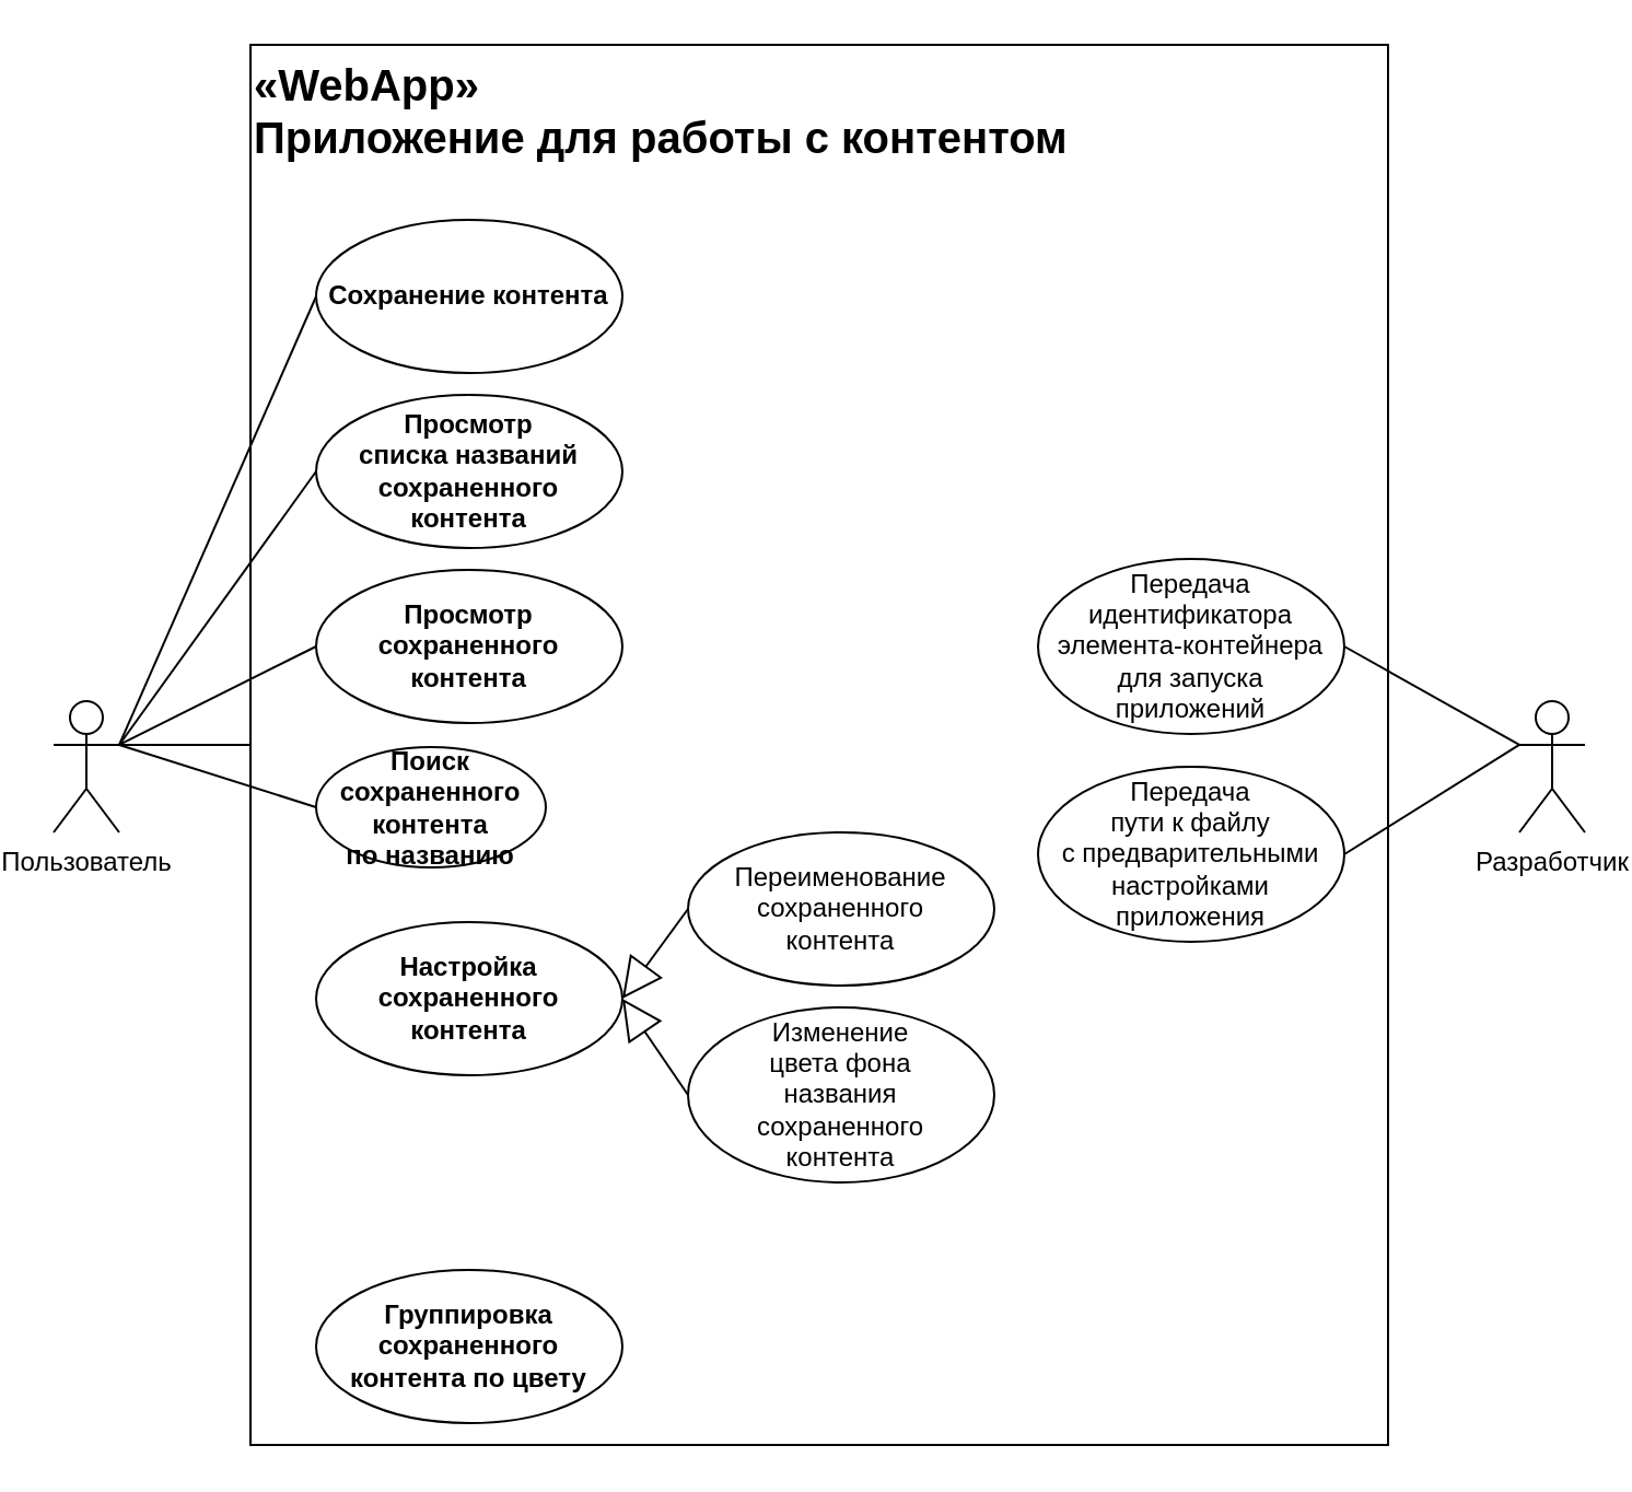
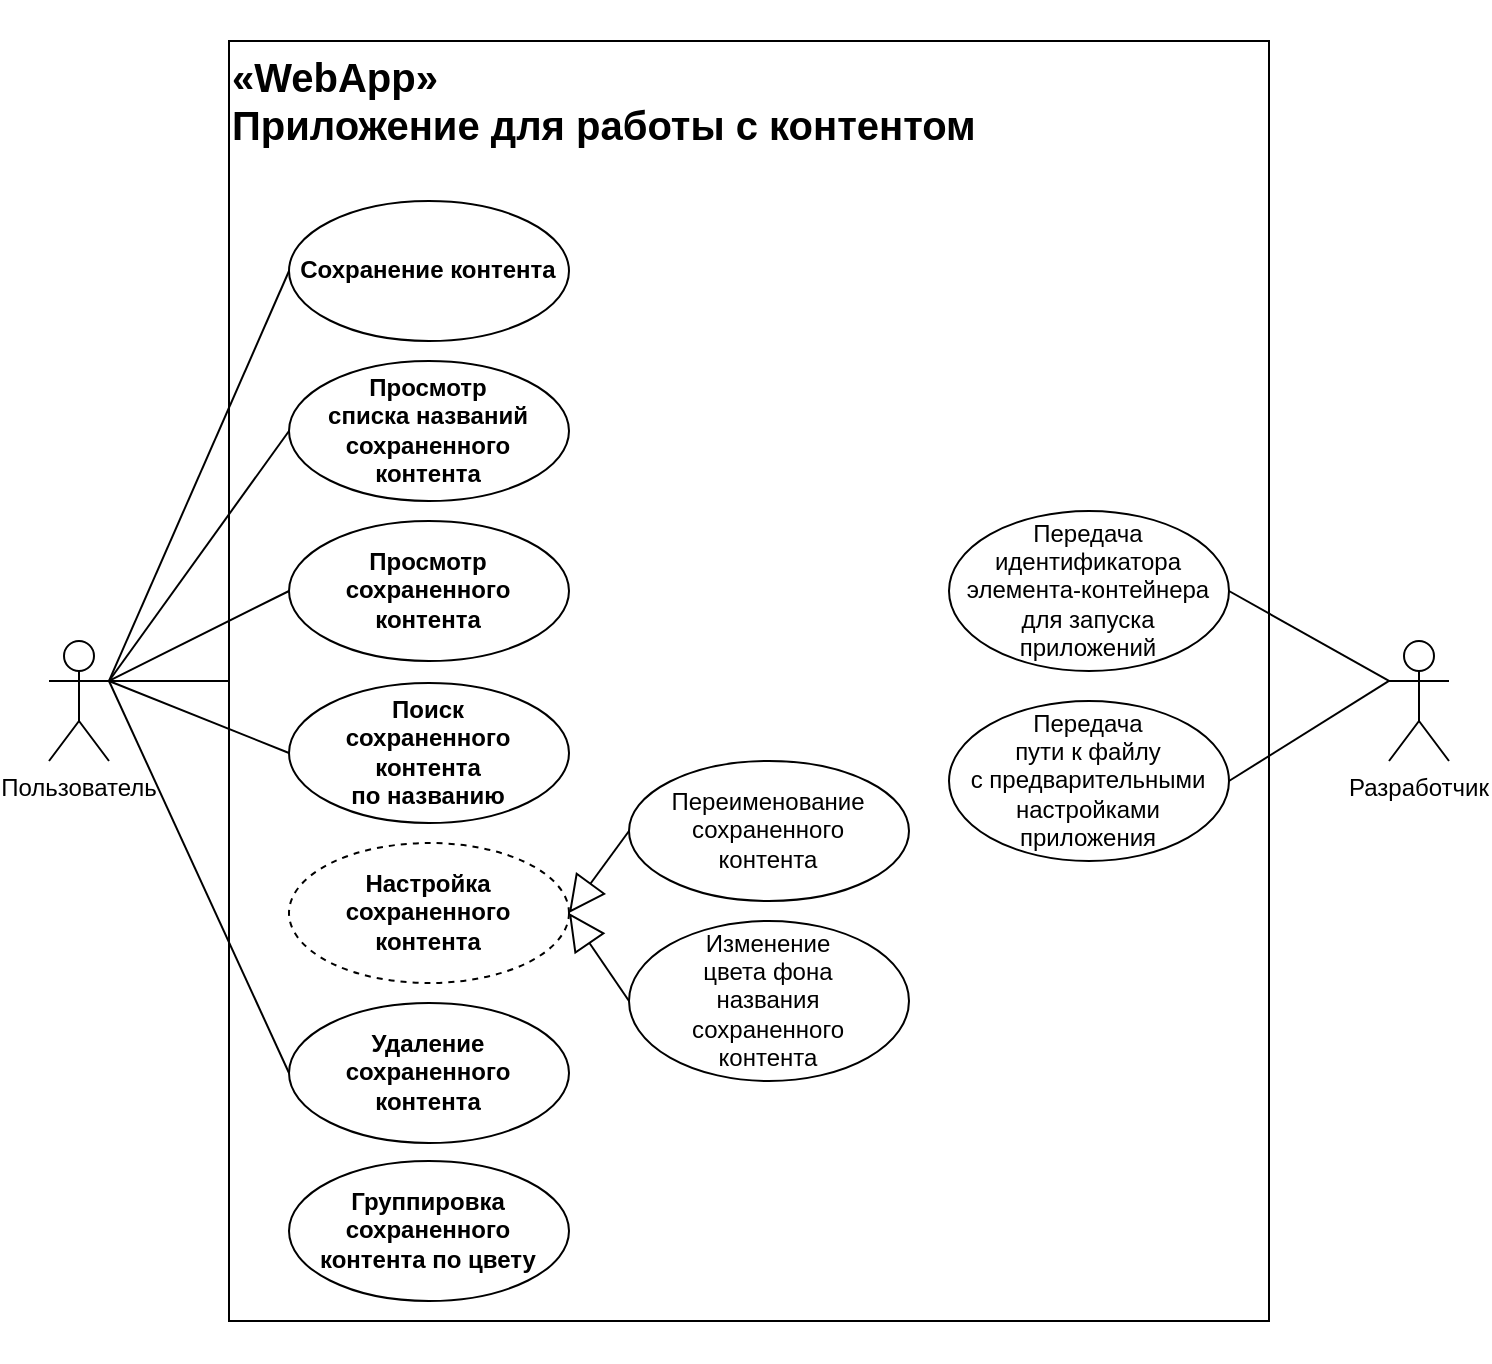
  <mxCell id="0" />
  <mxCell id="1" parent="0" />
  <mxCell id="2" value="&lt;div style=&quot;font-size: 20px;&quot;&gt;&lt;font style=&quot;font-size: 20px;&quot;&gt;«WebApp»&lt;/font&gt;&lt;/div&gt;&lt;div style=&quot;font-size: 20px;&quot;&gt;&lt;font style=&quot;font-size: 20px;&quot;&gt;Приложение для работы с контентом&lt;font style=&quot;font-size: 20px;&quot;&gt;&lt;br&gt;&lt;/font&gt;&lt;/font&gt;&lt;/div&gt;" style="html=1;whiteSpace=wrap;align=left;verticalAlign=top;fontStyle=1" parent="1" vertex="1"><mxGeometry x="110" y="20" width="520" height="640" as="geometry" /></mxCell>
  <mxCell id="3" value="Пользователь" style="shape=umlActor;verticalLabelPosition=bottom;verticalAlign=top;html=1;outlineConnect=0;" parent="1" vertex="1"><mxGeometry x="20" y="320" width="30" height="60" as="geometry" /></mxCell>
  <mxCell id="4" value="Разработчик" style="shape=umlActor;verticalLabelPosition=bottom;verticalAlign=top;html=1;outlineConnect=0;" parent="1" vertex="1"><mxGeometry x="690" y="320" width="30" height="60" as="geometry" /></mxCell>
  <mxCell id="5" value="" style="endArrow=none;html=1;rounded=0;entryX=0;entryY=0.5;entryDx=0;entryDy=0;exitX=1;exitY=0.333;exitDx=0;exitDy=0;exitPerimeter=0;" parent="1" source="3" target="9" edge="1"><mxGeometry width="50" height="50" relative="1" as="geometry"><mxPoint x="-60" y="210" as="sourcePoint" /><mxPoint x="70" y="80" as="targetPoint" /></mxGeometry></mxCell>
  <mxCell id="6" value="" style="endArrow=none;html=1;rounded=0;entryX=0;entryY=0.5;entryDx=0;entryDy=0;exitX=1;exitY=0.333;exitDx=0;exitDy=0;exitPerimeter=0;" parent="1" source="3" target="10" edge="1"><mxGeometry width="50" height="50" relative="1" as="geometry"><mxPoint x="0" y="260" as="sourcePoint" /><mxPoint x="130" y="200" as="targetPoint" /></mxGeometry></mxCell>
  <mxCell id="7" value="" style="endArrow=none;html=1;rounded=0;entryX=0;entryY=0.5;entryDx=0;entryDy=0;exitX=1;exitY=0.333;exitDx=0;exitDy=0;exitPerimeter=0;" parent="1" source="3" target="11" edge="1"><mxGeometry width="50" height="50" relative="1" as="geometry"><mxPoint x="0" y="260" as="sourcePoint" /><mxPoint x="130" y="280" as="targetPoint" /></mxGeometry></mxCell>
  <mxCell id="8" value="" style="endArrow=none;html=1;rounded=0;exitX=1;exitY=0.333;exitDx=0;exitDy=0;exitPerimeter=0;" parent="1" source="3" target="2" edge="1"><mxGeometry width="50" height="50" relative="1" as="geometry"><mxPoint x="0" y="260" as="sourcePoint" /><mxPoint x="130" y="360" as="targetPoint" /></mxGeometry></mxCell>
  <mxCell id="9" value="&lt;b&gt;Сохранение контента&lt;br&gt;&lt;/b&gt;" style="ellipse;whiteSpace=wrap;html=1;" parent="1" vertex="1"><mxGeometry x="140" y="100" width="140" height="70" as="geometry" /></mxCell>
  <mxCell id="10" value="&lt;div&gt;&lt;b&gt;Просмотр&lt;/b&gt;&lt;/div&gt;&lt;div&gt;&lt;b&gt;сохраненного&lt;/b&gt;&lt;/div&gt;&lt;div&gt;&lt;b&gt;контента&lt;/b&gt;&lt;/div&gt;" style="ellipse;whiteSpace=wrap;html=1;" parent="1" vertex="1"><mxGeometry x="140" y="260" width="140" height="70" as="geometry" /></mxCell>
- <mxCell id="11" value="&lt;div&gt;&lt;b&gt;Поиск&lt;/b&gt;&lt;/div&gt;&lt;div&gt;&lt;b&gt;сохраненного&lt;/b&gt;&lt;/div&gt;&lt;div&gt;&lt;b&gt;контента&lt;/b&gt;&lt;/div&gt;&lt;div&gt;&lt;b&gt;по названию&lt;/b&gt;&lt;/div&gt;" style="ellipse;whiteSpace=wrap;html=1;" parent="1" vertex="1"><mxGeometry x="140" y="341" width="105" height="55" as="geometry" /></mxCell>
- <mxCell id="12" value="&lt;div&gt;Настройка&lt;/div&gt;&lt;div&gt;сохраненного&lt;/div&gt;&lt;div&gt;контента&lt;/div&gt;" style="ellipse;whiteSpace=wrap;html=1;fontStyle=1" parent="1" vertex="1"><mxGeometry x="140" y="421" width="140" height="70" as="geometry" /></mxCell>
+ <mxCell id="11" value="&lt;div&gt;&lt;b&gt;Поиск&lt;/b&gt;&lt;/div&gt;&lt;div&gt;&lt;b&gt;сохраненного&lt;/b&gt;&lt;/div&gt;&lt;div&gt;&lt;b&gt;контента&lt;/b&gt;&lt;/div&gt;&lt;div&gt;&lt;b&gt;по названию&lt;/b&gt;&lt;/div&gt;" style="ellipse;whiteSpace=wrap;html=1;" parent="1" vertex="1"><mxGeometry x="140" y="341" width="140" height="70" as="geometry" /></mxCell>
+ <mxCell id="12" value="&lt;div&gt;Настройка&lt;/div&gt;&lt;div&gt;сохраненного&lt;/div&gt;&lt;div&gt;контента&lt;/div&gt;" style="ellipse;whiteSpace=wrap;html=1;fontStyle=1;dashed=1;" parent="1" vertex="1"><mxGeometry x="140" y="421" width="140" height="70" as="geometry" /></mxCell>
  <mxCell id="13" value="&lt;div&gt;Передача&lt;/div&gt;&lt;div&gt;идентификатора&lt;/div&gt;&lt;div&gt;элемента-&lt;span style=&quot;background-color: initial;&quot;&gt;контейнера&lt;/span&gt;&lt;/div&gt;&lt;div&gt;&lt;span style=&quot;background-color: initial;&quot;&gt;для запуска&lt;/span&gt;&lt;/div&gt;&lt;div&gt;&lt;span style=&quot;background-color: initial;&quot;&gt;приложений&lt;/span&gt;&lt;/div&gt;" style="ellipse;whiteSpace=wrap;html=1;" parent="1" vertex="1"><mxGeometry x="470" y="255" width="140" height="80" as="geometry" /></mxCell>
  <mxCell id="14" value="" style="endArrow=none;html=1;rounded=0;entryX=0;entryY=0.333;entryDx=0;entryDy=0;exitX=1;exitY=0.5;exitDx=0;exitDy=0;entryPerimeter=0;" parent="1" source="13" target="4" edge="1"><mxGeometry width="50" height="50" relative="1" as="geometry"><mxPoint x="665" y="205" as="sourcePoint" /><mxPoint x="805" y="150" as="targetPoint" /></mxGeometry></mxCell>
  <mxCell id="15" value="&lt;div&gt;Передача&lt;/div&gt;&lt;div&gt;пути к файлу&lt;/div&gt;&lt;div&gt;с предварительными&lt;/div&gt;&lt;div&gt;настройками&lt;/div&gt;&lt;div&gt;приложения&lt;/div&gt;" style="ellipse;whiteSpace=wrap;html=1;" parent="1" vertex="1"><mxGeometry x="470" y="350" width="140" height="80" as="geometry" /></mxCell>
  <mxCell id="16" value="" style="endArrow=none;html=1;rounded=0;entryX=0;entryY=0.333;entryDx=0;entryDy=0;entryPerimeter=0;exitX=1;exitY=0.5;exitDx=0;exitDy=0;" parent="1" source="15" target="4" edge="1"><mxGeometry width="50" height="50" relative="1" as="geometry"><mxPoint x="650" y="410" as="sourcePoint" /><mxPoint x="700" y="360" as="targetPoint" /></mxGeometry></mxCell>
+ <mxCell id="17" value="&lt;div&gt;&lt;b&gt;Удаление&lt;/b&gt;&lt;/div&gt;&lt;div&gt;&lt;b&gt;сохраненного&lt;/b&gt;&lt;/div&gt;&lt;div&gt;&lt;b&gt;контента&lt;br&gt;&lt;/b&gt;&lt;/div&gt;" style="ellipse;whiteSpace=wrap;html=1;" vertex="1" parent="1"><mxGeometry x="140" y="501" width="140" height="70" as="geometry" /></mxCell>
+ <mxCell id="18" value="" style="endArrow=none;html=1;rounded=0;entryX=0;entryY=0.5;entryDx=0;entryDy=0;exitX=1;exitY=0.333;exitDx=0;exitDy=0;exitPerimeter=0;" edge="1" parent="1" source="3" target="17"><mxGeometry width="50" height="50" relative="1" as="geometry"><mxPoint x="20" y="455" as="sourcePoint" /><mxPoint x="110" y="480" as="targetPoint" /></mxGeometry></mxCell>
  <mxCell id="19" value="&lt;b&gt;Просмотр&lt;br&gt;списка названий&lt;br&gt;сохраненного&lt;br&gt;контента&lt;br&gt;&lt;/b&gt;" style="ellipse;whiteSpace=wrap;html=1;" vertex="1" parent="1"><mxGeometry x="140" y="180" width="140" height="70" as="geometry" /></mxCell>
  <mxCell id="20" value="" style="endArrow=none;html=1;rounded=0;entryX=0;entryY=0.5;entryDx=0;entryDy=0;exitX=1;exitY=0.333;exitDx=0;exitDy=0;exitPerimeter=0;" edge="1" parent="1" source="3" target="19"><mxGeometry width="50" height="50" relative="1" as="geometry"><mxPoint x="0" y="350" as="sourcePoint" /><mxPoint x="90" y="145" as="targetPoint" /></mxGeometry></mxCell>
  <mxCell id="21" value="&lt;div&gt;&lt;span&gt;Переименование&lt;/span&gt;&lt;/div&gt;&lt;div&gt;&lt;span&gt;сохраненного&lt;/span&gt;&lt;/div&gt;&lt;div&gt;&lt;span&gt;контента&lt;/span&gt;&lt;/div&gt;" style="ellipse;whiteSpace=wrap;html=1;fontStyle=0" vertex="1" parent="1"><mxGeometry x="310" y="380" width="140" height="70" as="geometry" /></mxCell>
  <mxCell id="22" value="&lt;div&gt;&lt;span&gt;Изменение&lt;/span&gt;&lt;/div&gt;&lt;div&gt;&lt;span&gt;цвета&amp;nbsp;&lt;/span&gt;&lt;span style=&quot;background-color: initial;&quot;&gt;фона&lt;/span&gt;&lt;/div&gt;&lt;div&gt;&lt;span style=&quot;background-color: initial;&quot;&gt;названия&lt;/span&gt;&lt;/div&gt;&lt;div&gt;&lt;span&gt;сохраненного&lt;/span&gt;&lt;/div&gt;&lt;div&gt;&lt;span&gt;контента&lt;/span&gt;&lt;/div&gt;" style="ellipse;whiteSpace=wrap;html=1;fontStyle=0" vertex="1" parent="1"><mxGeometry x="310" y="460" width="140" height="80" as="geometry" /></mxCell>
  <mxCell id="23" value="&lt;div&gt;&lt;b&gt;Группировка&lt;/b&gt;&lt;/div&gt;&lt;div&gt;&lt;b&gt;сохраненного&lt;/b&gt;&lt;/div&gt;&lt;div&gt;&lt;b&gt;контента по цвету&lt;br&gt;&lt;/b&gt;&lt;/div&gt;" style="ellipse;whiteSpace=wrap;html=1;" vertex="1" parent="1"><mxGeometry x="140" y="580" width="140" height="70" as="geometry" /></mxCell>
  <mxCell id="24" value="" style="endArrow=block;endSize=16;endFill=0;html=1;rounded=0;exitX=0;exitY=0.5;exitDx=0;exitDy=0;entryX=1;entryY=0.5;entryDx=0;entryDy=0;" edge="1" parent="1" source="22" target="12"><mxGeometry width="160" relative="1" as="geometry"><mxPoint x="330" y="550" as="sourcePoint" /><mxPoint x="490" y="550" as="targetPoint" /></mxGeometry></mxCell>
  <mxCell id="25" value="" style="endArrow=block;endSize=16;endFill=0;html=1;rounded=0;exitX=0;exitY=0.5;exitDx=0;exitDy=0;entryX=1;entryY=0.5;entryDx=0;entryDy=0;" edge="1" parent="1" source="21" target="12"><mxGeometry width="160" relative="1" as="geometry"><mxPoint x="310" y="450" as="sourcePoint" /><mxPoint x="280" y="411" as="targetPoint" /></mxGeometry></mxCell>
